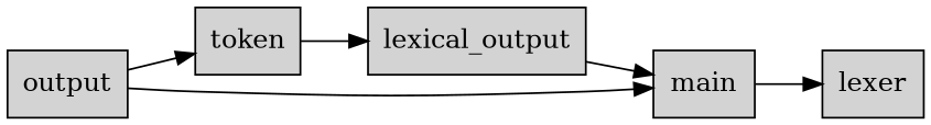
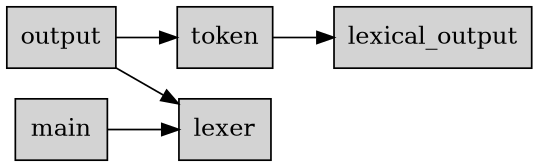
  digraph {
    rankdir=LR
    node [shape=box style=filled]
    n1 [label=lexical_output]
    token
    main
    output
    lexer
-   n1 -> main
    token -> n1
    main -> lexer
    output -> token
-   output -> main
+   output -> lexer
  }
